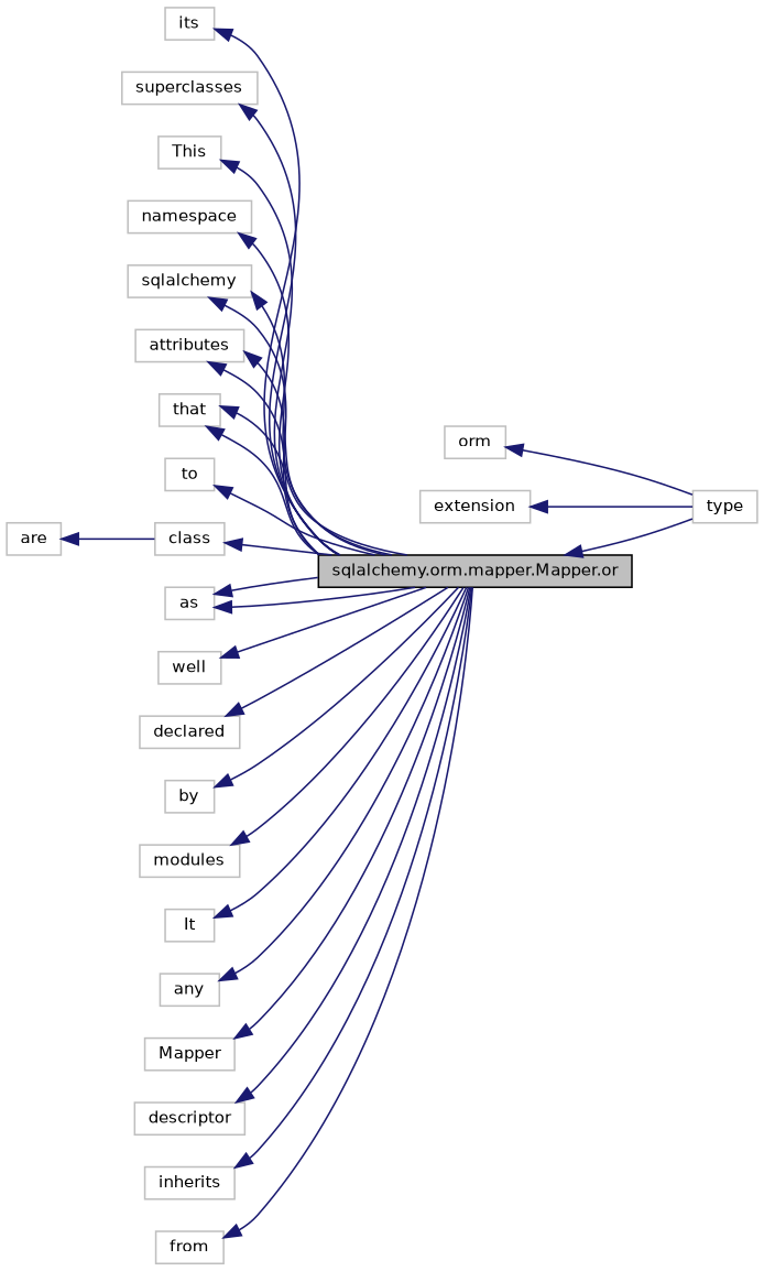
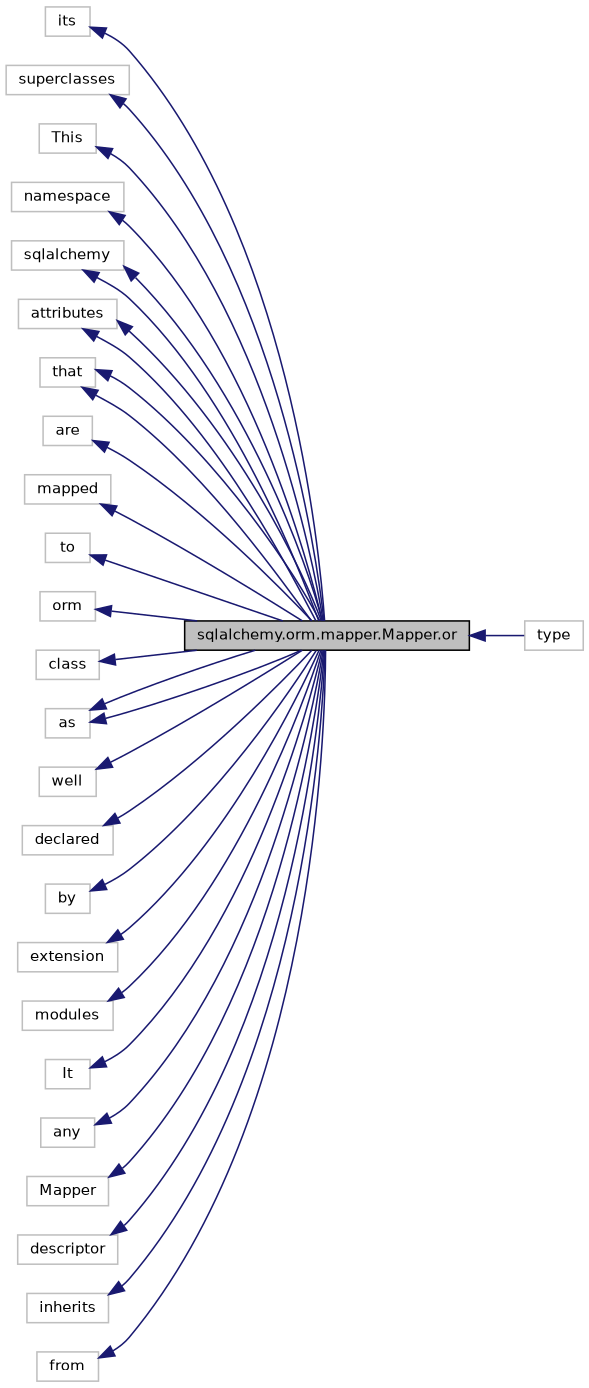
  digraph {
    rankdir=LR
    node [color=grey75 fillcolor=white fontname=Helvetica fontsize=10 shape=record style=filled]
    edge [color=midnightblue dir=back fontname=Helvetica fontsize=10 labelfontname=Helvetica labelfontsize=10 style=solid]
    n1 [color=black fillcolor=grey75 fontcolor=black height=0.2 label="sqlalchemy.orm.mapper.Mapper.or" width=0.4]
    n2 [height=0.2 label=type width=0.4]
    n3 [height=0.2 label=its width=0.4]
    n4 [height=0.2 label=superclasses width=0.4]
    n5 [height=0.2 label=This width=0.4]
    n6 [height=0.2 label=namespace width=0.4]
    n7 [height=0.2 label=sqlalchemy width=0.4]
    n8 [height=0.2 label=attributes width=0.4]
    n9 [height=0.2 label=that width=0.4]
    n10 [height=0.2 label=are width=0.4]
+   n11 [height=0.2 label=mapped width=0.4]
    n12 [height=0.2 label=to width=0.4]
    n13 [height=0.2 label=orm width=0.4]
    n14 [height=0.2 label=class width=0.4]
    n15 [height=0.2 label=as width=0.4]
    n16 [height=0.2 label=well width=0.4]
    n17 [height=0.2 label=declared width=0.4]
    n18 [height=0.2 label=by width=0.4]
    n19 [height=0.2 label=extension width=0.4]
    n20 [height=0.2 label=modules width=0.4]
    n21 [height=0.2 label=It width=0.4]
    n22 [height=0.2 label=any width=0.4]
    n23 [height=0.2 label=Mapper width=0.4]
    n24 [height=0.2 label=descriptor width=0.4]
    n25 [height=0.2 label=inherits width=0.4]
    n26 [height=0.2 label=from width=0.4]
    n1 -> n2
    n3 -> n1
    n4 -> n1
    n5 -> n1
    n6 -> n1
    n7 -> n1
    n7 -> n1
    n8 -> n1
    n8 -> n1
    n9 -> n1
    n9 -> n1
-   n10 -> n14
+   n10 -> n1
+   n11 -> n1
    n12 -> n1
-   n13 -> n2
+   n13 -> n1
    n14 -> n1
    n15 -> n1
    n15 -> n1
    n16 -> n1
    n17 -> n1
    n18 -> n1
-   n19 -> n2
+   n19 -> n1
    n20 -> n1
    n21 -> n1
    n22 -> n1
    n23 -> n1
    n24 -> n1
    n25 -> n1
    n26 -> n1
  }
